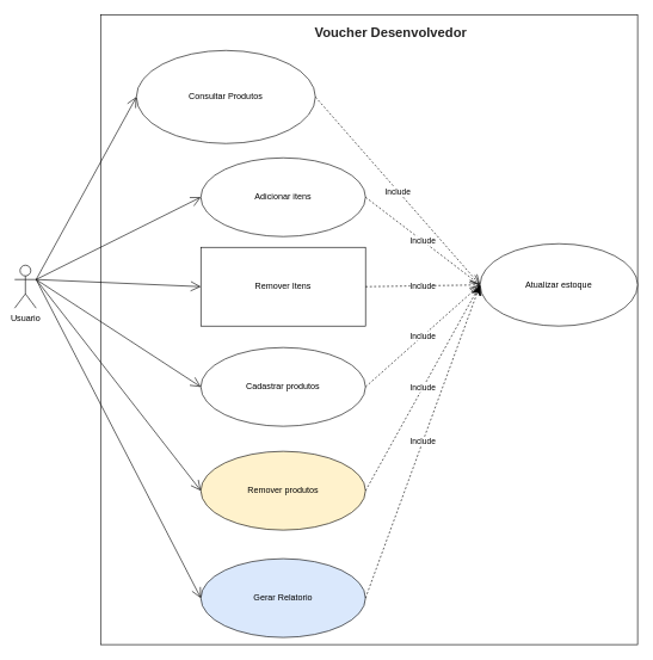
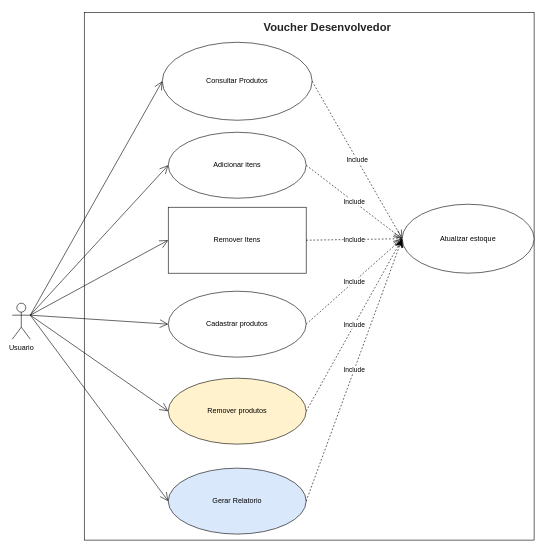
  <mxCell id="0" />
  <mxCell id="1" parent="0" />
  <mxCell id="2" value="" style="rounded=0;whiteSpace=wrap;html=1;" parent="1" vertex="1"><mxGeometry x="140" y="20" width="750" height="880" as="geometry" /></mxCell>
- <mxCell id="3" value="Usuario" style="shape=umlActor;verticalLabelPosition=bottom;verticalAlign=top;html=1;outlineConnect=0;" parent="1" vertex="1"><mxGeometry x="20" y="370" width="30" height="60" as="geometry" /></mxCell>
+ <mxCell id="3" value="Usuario" style="shape=umlActor;verticalLabelPosition=bottom;verticalAlign=top;html=1;outlineConnect=0;" parent="1" vertex="1"><mxGeometry x="20" y="505" width="30" height="60" as="geometry" /></mxCell>
  <mxCell id="4" value="Adicionar itens" style="ellipse;whiteSpace=wrap;html=1;" parent="1" vertex="1"><mxGeometry x="280" y="220" width="230" height="110" as="geometry" /></mxCell>
  <mxCell id="5" value="Remover Itens" style="whiteSpace=wrap;html=1;rounded=0;" parent="1" vertex="1"><mxGeometry x="280" y="345" width="230" height="110" as="geometry" /></mxCell>
  <mxCell id="6" value="" style="endArrow=open;endFill=1;endSize=12;html=1;rounded=0;exitX=1;exitY=0.333;exitDx=0;exitDy=0;exitPerimeter=0;entryX=0;entryY=0.5;entryDx=0;entryDy=0;" parent="1" source="3" target="4" edge="1"><mxGeometry width="160" relative="1" as="geometry"><mxPoint x="450" y="450" as="sourcePoint" /><mxPoint x="610" y="450" as="targetPoint" /></mxGeometry></mxCell>
  <mxCell id="7" value="" style="endArrow=open;endFill=1;endSize=12;html=1;rounded=0;exitX=1;exitY=0.333;exitDx=0;exitDy=0;exitPerimeter=0;entryX=0;entryY=0.5;entryDx=0;entryDy=0;" parent="1" source="3" target="5" edge="1"><mxGeometry width="160" relative="1" as="geometry"><mxPoint x="60" y="400" as="sourcePoint" /><mxPoint x="420" y="145" as="targetPoint" /></mxGeometry></mxCell>
  <mxCell id="8" value="Atualizar estoque" style="ellipse;whiteSpace=wrap;html=1;" parent="1" vertex="1"><mxGeometry x="670" y="340" width="220" height="115" as="geometry" /></mxCell>
  <mxCell id="9" value="Include" style="endArrow=open;endSize=12;dashed=1;html=1;rounded=0;exitX=1;exitY=0.5;exitDx=0;exitDy=0;entryX=0;entryY=0.5;entryDx=0;entryDy=0;" parent="1" source="4" target="8" edge="1"><mxGeometry width="160" relative="1" as="geometry"><mxPoint x="500" y="420" as="sourcePoint" /><mxPoint x="660" y="420" as="targetPoint" /></mxGeometry></mxCell>
  <mxCell id="10" value="Include" style="endArrow=open;endSize=12;dashed=1;html=1;rounded=0;exitX=1;exitY=0.5;exitDx=0;exitDy=0;entryX=0;entryY=0.5;entryDx=0;entryDy=0;" parent="1" source="5" target="8" edge="1"><mxGeometry width="160" relative="1" as="geometry"><mxPoint x="650" y="145" as="sourcePoint" /><mxPoint x="690" y="340" as="targetPoint" /></mxGeometry></mxCell>
  <mxCell id="11" value="&lt;b&gt;&lt;span style=&quot;font-size:14.0pt;line-height:107%;&lt;br/&gt;font-family:&amp;quot;Calibri&amp;quot;,sans-serif;mso-fareast-font-family:Calibri;mso-fareast-theme-font:&lt;br/&gt;minor-latin;color:#252424;background:white;mso-ansi-language:PT-BR;mso-fareast-language:&lt;br/&gt;EN-US;mso-bidi-language:AR-SA&quot;&gt;Voucher Desenvolvedor&lt;/span&gt;&lt;/b&gt;&lt;span style=&quot;font-size:14.0pt;line-height:107%;font-family:&amp;quot;Arial&amp;quot;,sans-serif;&lt;br/&gt;mso-fareast-font-family:Arial;mso-ansi-language:PT-BR;mso-fareast-language:&lt;br/&gt;EN-US;mso-bidi-language:AR-SA&quot;&gt;&lt;/span&gt;" style="text;html=1;align=center;verticalAlign=middle;resizable=0;points=[];autosize=1;strokeColor=none;fillColor=none;" parent="1" vertex="1"><mxGeometry x="425" y="30" width="240" height="30" as="geometry" /></mxCell>
  <mxCell id="12" value="" style="endArrow=open;endFill=1;endSize=12;html=1;rounded=0;exitX=1;exitY=0.333;exitDx=0;exitDy=0;exitPerimeter=0;entryX=0;entryY=0.5;entryDx=0;entryDy=0;" parent="1" source="3" target="18" edge="1"><mxGeometry width="160" relative="1" as="geometry"><mxPoint x="60" y="400" as="sourcePoint" /><mxPoint x="410" y="630" as="targetPoint" /></mxGeometry></mxCell>
- <mxCell id="13" value="Consultar Produtos" style="ellipse;whiteSpace=wrap;html=1;" parent="1" vertex="1"><mxGeometry x="190" y="70" width="250" height="130" as="geometry" /></mxCell>
+ <mxCell id="13" value="Consultar Produtos" style="ellipse;whiteSpace=wrap;html=1;" parent="1" vertex="1"><mxGeometry x="270" y="70" width="250" height="130" as="geometry" /></mxCell>
  <mxCell id="14" value="" style="endArrow=open;endFill=1;endSize=12;html=1;rounded=0;exitX=1;exitY=0.333;exitDx=0;exitDy=0;exitPerimeter=0;entryX=0;entryY=0.5;entryDx=0;entryDy=0;" parent="1" source="3" target="13" edge="1"><mxGeometry width="160" relative="1" as="geometry"><mxPoint x="60" y="400" as="sourcePoint" /><mxPoint x="325" y="310" as="targetPoint" /></mxGeometry></mxCell>
  <mxCell id="15" value="Include" style="endArrow=open;endSize=12;dashed=1;html=1;rounded=0;exitX=1;exitY=0.5;exitDx=0;exitDy=0;entryX=0;entryY=0.5;entryDx=0;entryDy=0;" parent="1" source="13" target="8" edge="1"><mxGeometry width="160" relative="1" as="geometry"><mxPoint x="310" y="430" as="sourcePoint" /><mxPoint x="690" y="350" as="targetPoint" /></mxGeometry></mxCell>
  <mxCell id="16" value="Include" style="endArrow=open;endSize=12;dashed=1;html=1;rounded=0;exitX=1;exitY=0.5;exitDx=0;exitDy=0;entryX=0;entryY=0.5;entryDx=0;entryDy=0;" parent="1" source="18" target="8" edge="1"><mxGeometry width="160" relative="1" as="geometry"><mxPoint x="670" y="630" as="sourcePoint" /><mxPoint x="650" y="518" as="targetPoint" /></mxGeometry></mxCell>
  <mxCell id="17" value="Cadastrar produtos" style="ellipse;whiteSpace=wrap;html=1;" parent="1" vertex="1"><mxGeometry x="280" y="485" width="230" height="110" as="geometry" /></mxCell>
  <mxCell id="18" value="Remover produtos" style="ellipse;whiteSpace=wrap;html=1;fillColor=#fff2cc;" parent="1" vertex="1"><mxGeometry x="280" y="630" width="230" height="110" as="geometry" /></mxCell>
  <mxCell id="19" value="" style="endArrow=open;endFill=1;endSize=12;html=1;rounded=0;exitX=1;exitY=0.333;exitDx=0;exitDy=0;exitPerimeter=0;entryX=0;entryY=0.5;entryDx=0;entryDy=0;" parent="1" source="3" target="17" edge="1"><mxGeometry width="160" relative="1" as="geometry"><mxPoint x="550" y="520" as="sourcePoint" /><mxPoint x="710" y="520" as="targetPoint" /></mxGeometry></mxCell>
  <mxCell id="20" value="Include" style="endArrow=open;endSize=12;dashed=1;html=1;rounded=0;entryX=0;entryY=0.5;entryDx=0;entryDy=0;exitX=1;exitY=0.5;exitDx=0;exitDy=0;" parent="1" source="17" target="8" edge="1"><mxGeometry width="160" relative="1" as="geometry"><mxPoint x="520" y="715" as="sourcePoint" /><mxPoint x="660" y="438" as="targetPoint" /></mxGeometry></mxCell>
  <mxCell id="21" value="Gerar Relatorio" style="ellipse;whiteSpace=wrap;html=1;fillColor=#dae8fc;" vertex="1" parent="1"><mxGeometry x="280" y="780" width="230" height="110" as="geometry" /></mxCell>
  <mxCell id="22" value="" style="endArrow=open;endFill=1;endSize=12;html=1;rounded=0;exitX=1;exitY=0.333;exitDx=0;exitDy=0;exitPerimeter=0;entryX=0;entryY=0.5;entryDx=0;entryDy=0;" edge="1" parent="1" source="3" target="21"><mxGeometry width="160" relative="1" as="geometry"><mxPoint x="60" y="400" as="sourcePoint" /><mxPoint x="290" y="695" as="targetPoint" /></mxGeometry></mxCell>
  <mxCell id="23" value="Include" style="endArrow=classic;endSize=12;dashed=1;html=1;rounded=0;exitX=1;exitY=0.5;exitDx=0;exitDy=0;entryX=0;entryY=0.5;entryDx=0;entryDy=0;" edge="1" parent="1" source="21" target="8"><mxGeometry width="160" relative="1" as="geometry"><mxPoint x="520" y="695" as="sourcePoint" /><mxPoint x="675" y="413" as="targetPoint" /></mxGeometry></mxCell>
